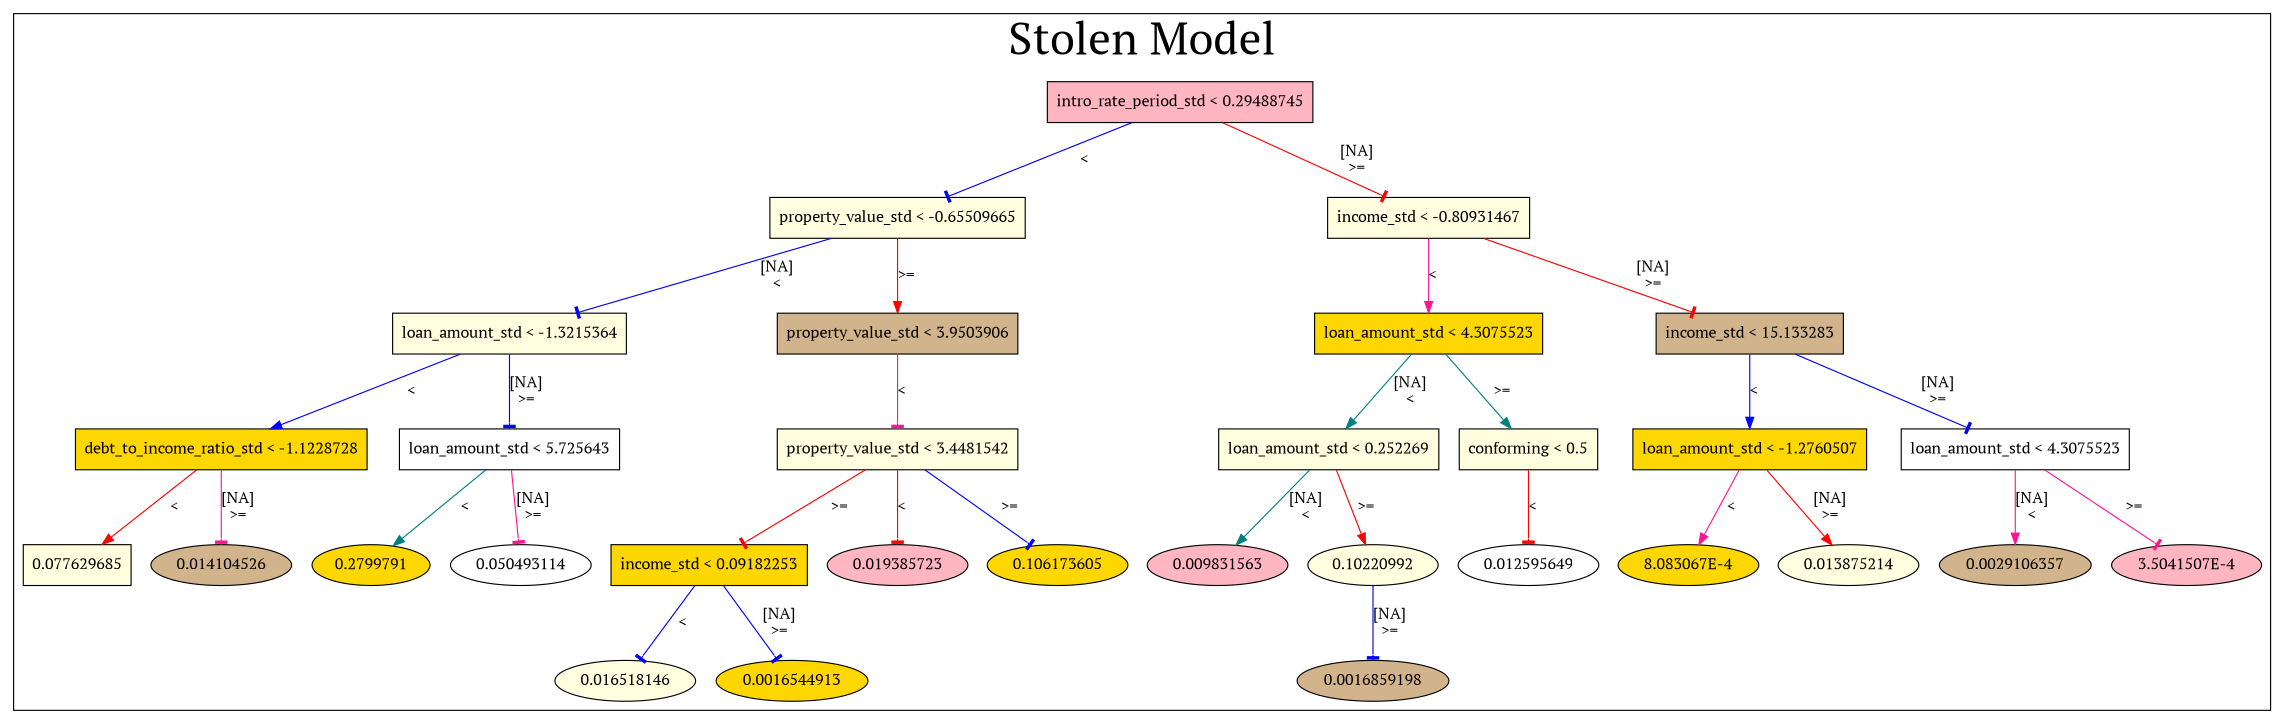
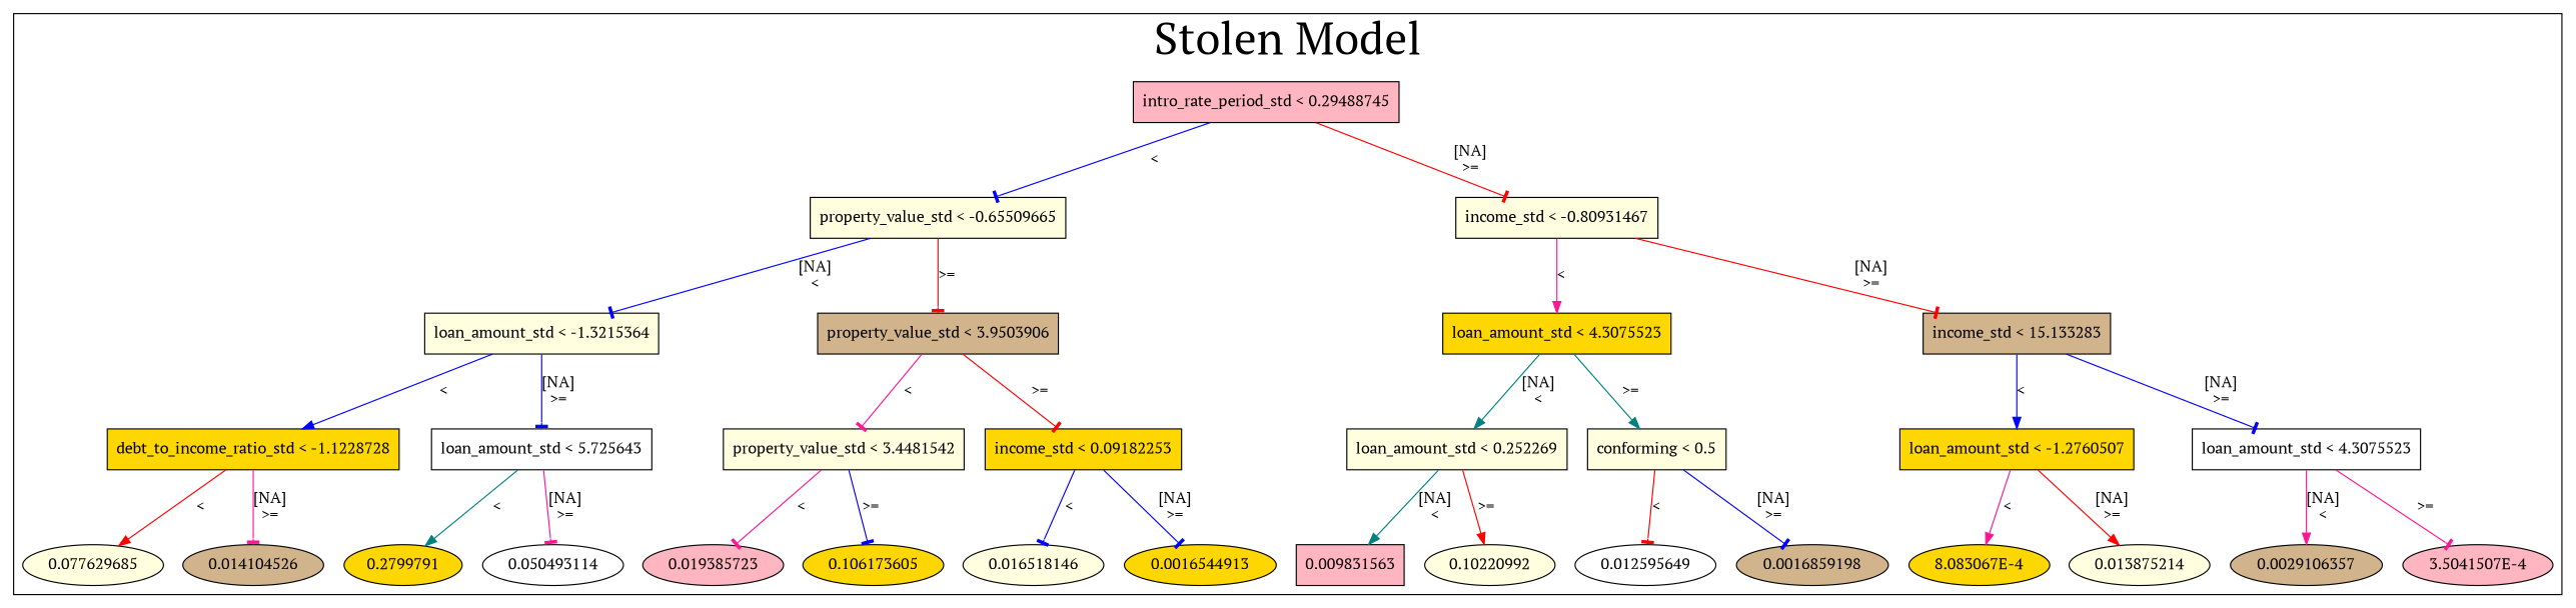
  digraph {
    fontname="PT Serif"
    node [fillcolor=lightyellow fontname="PT Serif" fontsize=14 style=filled]
    edge [arrowhead=tee color=blue fontname="PT Serif" fontsize=14]
    n1 [fillcolor=lightpink label="intro_rate_period_std < 0.29488745" shape=box]
    n2 [label="property_value_std < -0.65509665" shape=box]
    n3 [label="income_std < -0.80931467" shape=box]
    n4 [label="loan_amount_std < -1.3215364" shape=box]
    n5 [fillcolor=tan label="property_value_std < 3.9503906" shape=box]
    n6 [fillcolor=gold label="loan_amount_std < 4.3075523" shape=box]
    n7 [fillcolor=tan label="income_std < 15.133283" shape=box]
    n8 [fillcolor=gold label="debt_to_income_ratio_std < -1.1228728" shape=box]
    n9 [fillcolor=white label="loan_amount_std < 5.725643" shape=box]
    n10 [label="property_value_std < 3.4481542" shape=box]
    n11 [fillcolor=gold label="income_std < 0.09182253" shape=box]
    n12 [label="loan_amount_std < 0.252269" shape=box]
    n13 [label="conforming < 0.5" shape=box]
    n14 [fillcolor=gold label="loan_amount_std < -1.2760507" shape=box]
    n15 [fillcolor=white label="loan_amount_std < 4.3075523" shape=box]
-   n16 [label=0.077629685 shape=box]
+   n16 [label=0.077629685]
    n17 [fillcolor=tan label=0.014104526]
    n18 [fillcolor=gold label=0.2799791]
    n19 [fillcolor=white label=0.050493114]
    n20 [fillcolor=lightpink label=0.019385723]
    n21 [fillcolor=gold label=0.106173605]
    n22 [label=0.016518146]
    n23 [fillcolor=gold label=0.0016544913]
-   n24 [fillcolor=lightpink label=0.009831563]
+   n24 [fillcolor=lightpink label=0.009831563 shape=box]
    n25 [label=0.10220992]
    n26 [fillcolor=white label=0.012595649]
    n27 [fillcolor=tan label=0.0016859198]
    n28 [fillcolor=gold label="8.083067E-4"]
    n29 [label=0.013875214]
    n30 [fillcolor=tan label=0.0029106357]
    n31 [fillcolor=lightpink label="3.5041507E-4"]
    subgraph cluster_1 {
      fontsize=40
      label="Stolen Model"
      subgraph sub_2 {
        fontsize=40
        label="Stolen Model"
        n1
      }
      subgraph sub_3 {
        fontsize=40
        label="Stolen Model"
        n2
        n3
      }
      subgraph sub_4 {
        fontsize=40
        label="Stolen Model"
        n4
        n5
        n6
        n7
      }
      subgraph sub_5 {
        fontsize=40
        label="Stolen Model"
        n8
        n9
        n10
        n11
        n12
        n13
        n14
        n15
      }
      subgraph sub_6 {
        fontsize=40
        label="Stolen Model"
        n16
        n17
        n18
        n19
        n20
        n21
        n22
        n23
        n24
        n25
        n26
        n27
        n28
        n29
        n30
        n31
      }
    }
    n1 -> n2 [label="<\n"]
    n1 -> n3 [color=red label="[NA]\n>=\n"]
    n2 -> n4 [label="[NA]\n<\n"]
-   n2 -> n5 [arrowhead=normal color=red label=">=\n"]
+   n2 -> n5 [color=red label=">=\n"]
    n3 -> n6 [arrowhead=normal color=deeppink label="<\n"]
    n3 -> n7 [color=red label="[NA]\n>=\n"]
    n4 -> n8 [arrowhead=normal label="<\n"]
    n4 -> n9 [label="[NA]\n>=\n"]
    n5 -> n10 [color=deeppink label="<\n"]
-   n10 -> n11 [color=red label=">=\n"]
+   n5 -> n11 [color=red label=">=\n"]
    n6 -> n12 [arrowhead=normal color=teal label="[NA]\n<\n"]
    n6 -> n13 [arrowhead=normal color=teal label=">=\n"]
    n7 -> n14 [arrowhead=normal label="<\n"]
    n7 -> n15 [label="[NA]\n>=\n"]
    n8 -> n16 [arrowhead=normal color=red label="<\n"]
    n8 -> n17 [color=deeppink label="[NA]\n>=\n"]
    n9 -> n18 [arrowhead=normal color=teal label="<\n"]
    n9 -> n19 [color=deeppink label="[NA]\n>=\n"]
-   n10 -> n20 [color=red label="<\n"]
+   n10 -> n20 [color=deeppink label="<\n"]
    n10 -> n21 [label=">=\n"]
    n11 -> n22 [label="<\n"]
    n11 -> n23 [label="[NA]\n>=\n"]
    n12 -> n24 [arrowhead=normal color=teal label="[NA]\n<\n"]
    n12 -> n25 [arrowhead=normal color=red label=">=\n"]
    n13 -> n26 [color=red label="<\n"]
-   n25 -> n27 [label="[NA]\n>=\n"]
+   n13 -> n27 [label="[NA]\n>=\n"]
    n14 -> n28 [arrowhead=normal color=deeppink label="<\n"]
    n14 -> n29 [arrowhead=normal color=red label="[NA]\n>=\n"]
    n15 -> n30 [arrowhead=normal color=deeppink label="[NA]\n<\n"]
    n15 -> n31 [color=deeppink label=">=\n"]
  }
